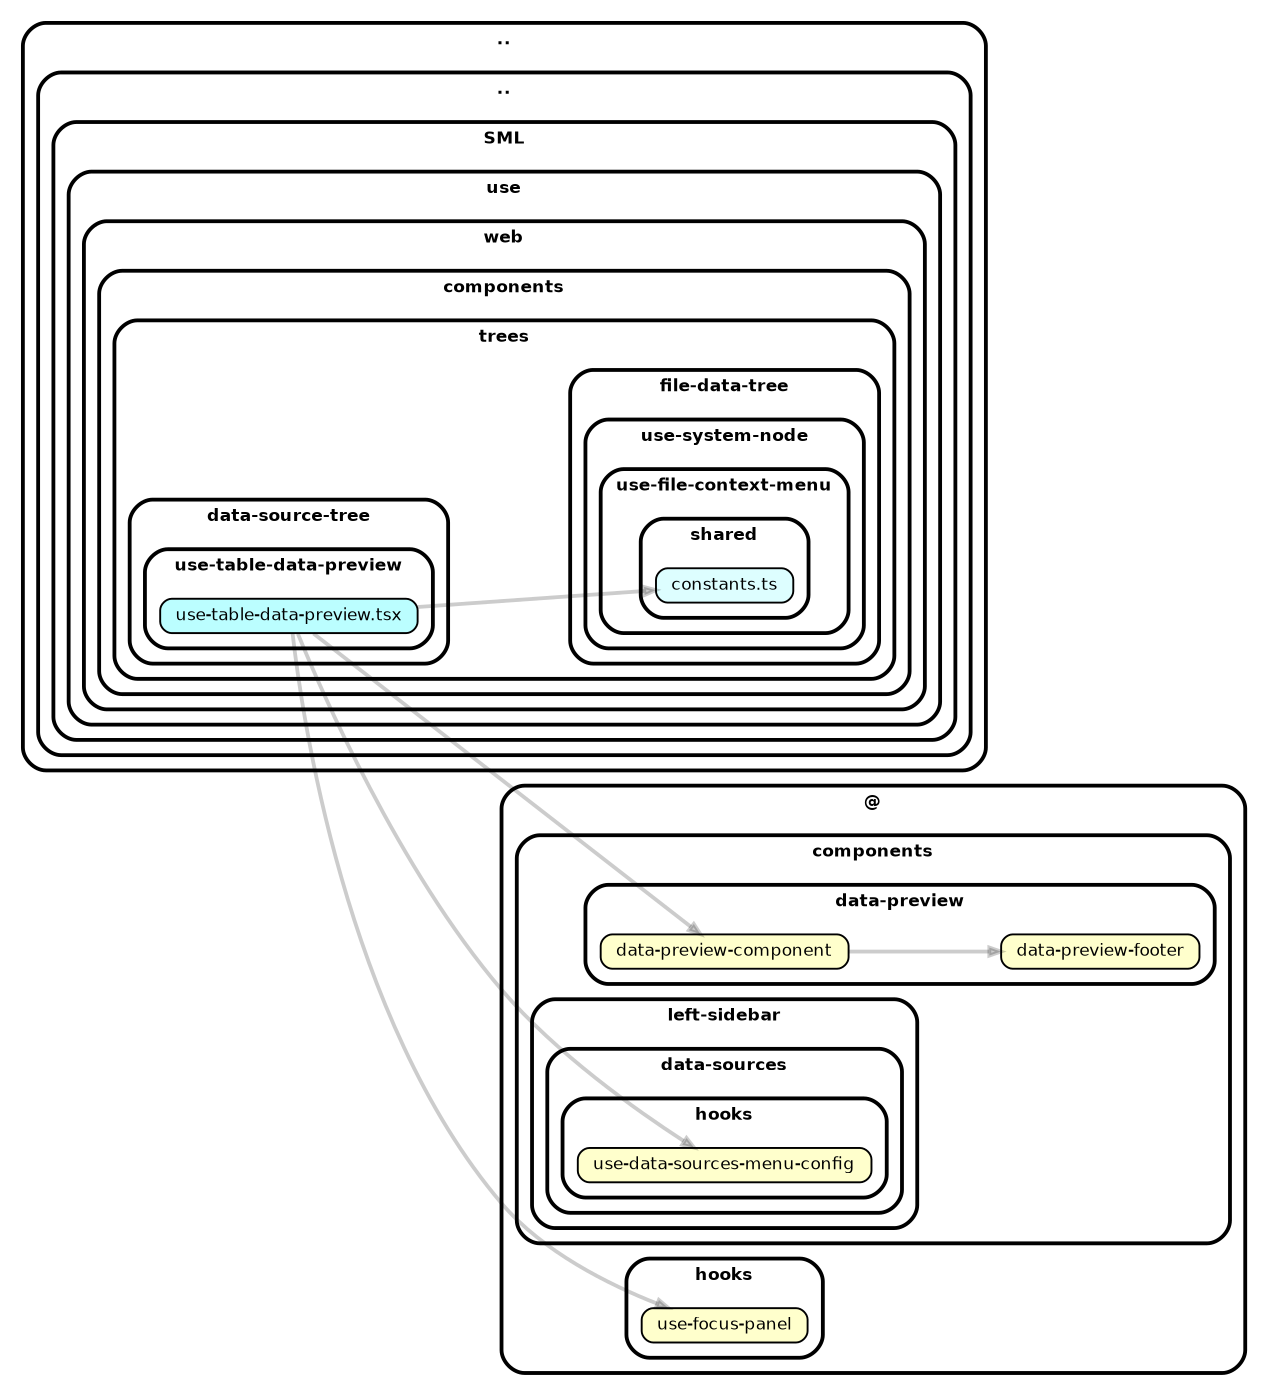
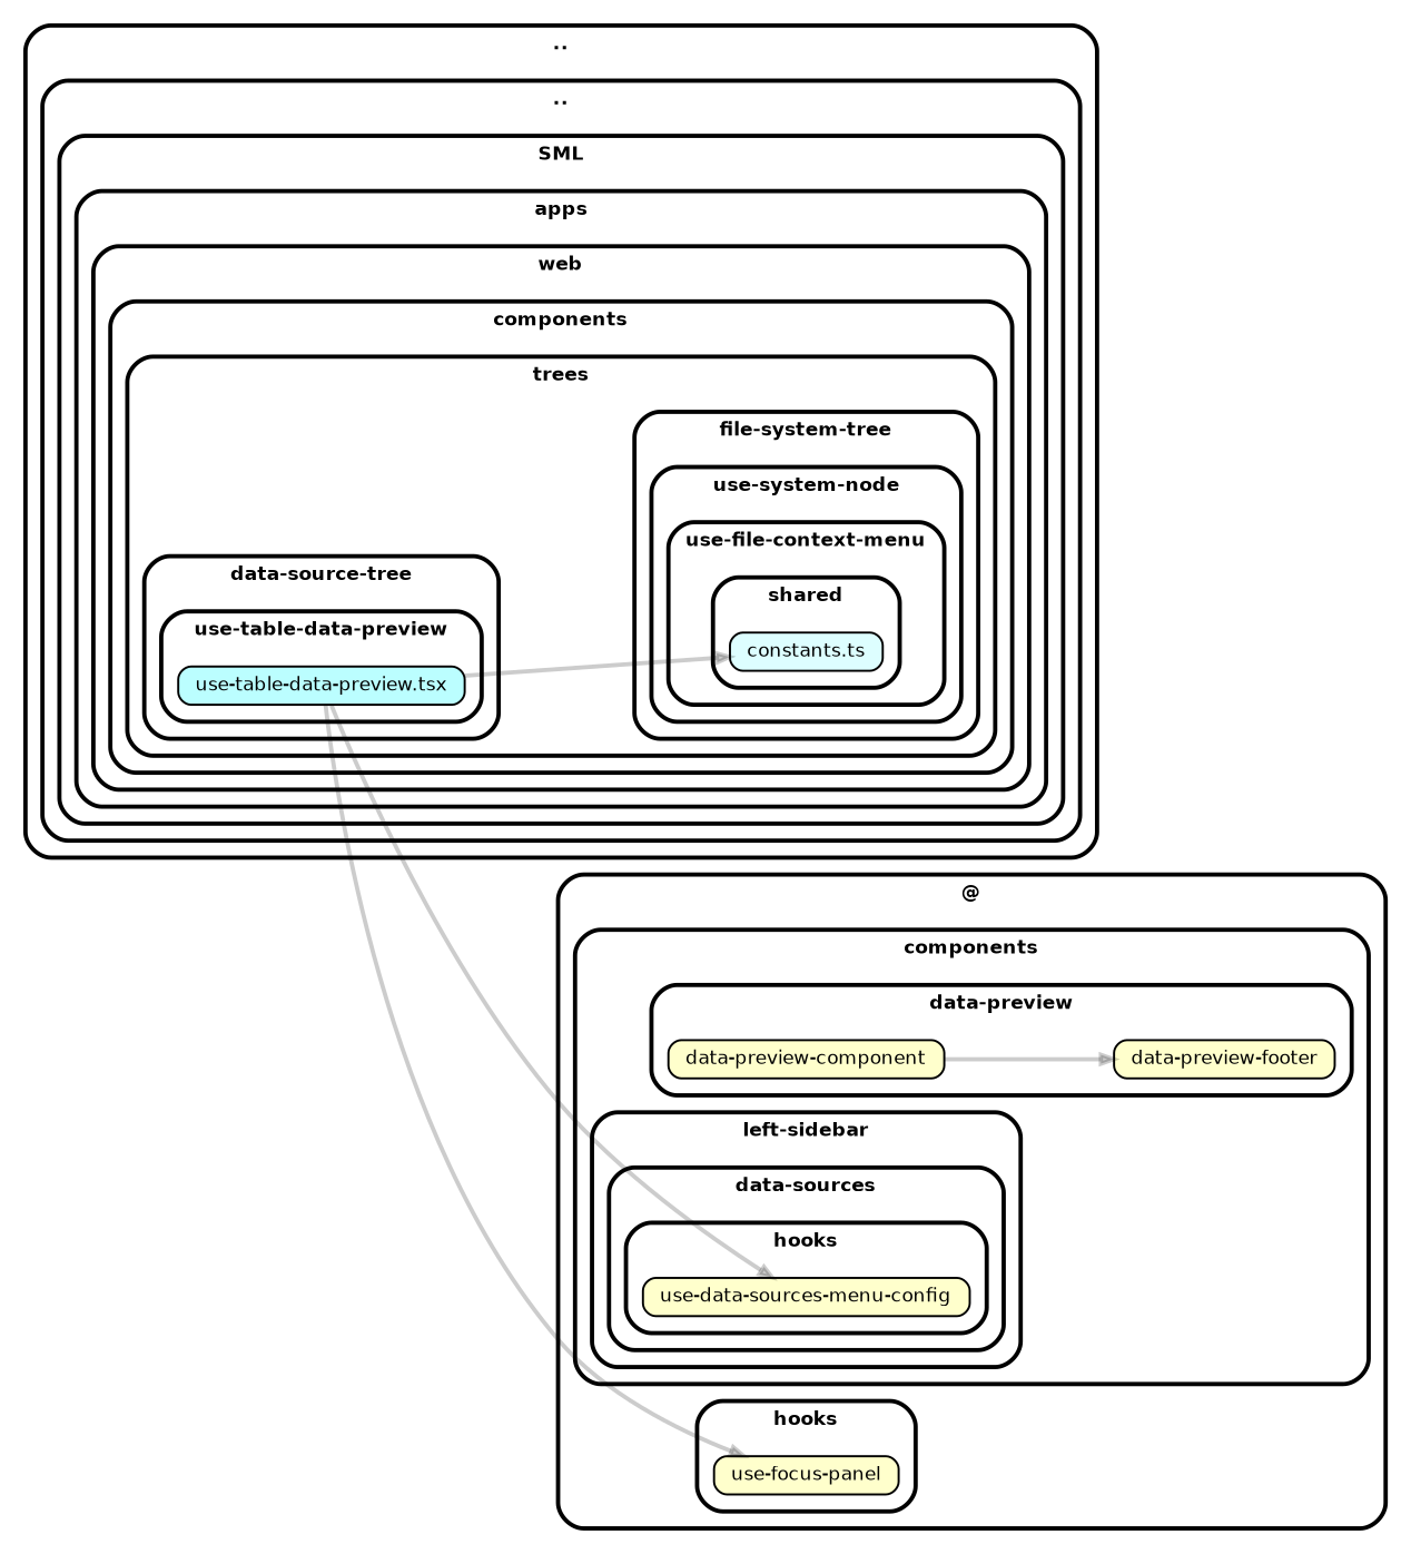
  strict digraph {
    compound=true
    fillcolor="#ffffff"
    fontname="Helvetica-bold"
    fontsize=9
    nodesep=0.16
    rankdir=LR
    ranksep=0.18
    splines=true
    style="rounded,bold,filled"
    node [color=black fillcolor="#ffffcc" fontcolor=black fontname=Helvetica fontsize=9 shape=box style="rounded, filled"]
    edge [arrowhead=normal arrowsize=0.6 color="#00000033" fontname=Helvetica fontsize=9 penwidth=2.0]
    n1 [fillcolor="#bbfeff" height=0.2 label=<use-table-data-preview.tsx>]
    n2 [fillcolor="#ddfeff" height=0.2 label=<constants.ts>]
    n3 [height=0.2 label=<data-preview-component>]
    n4 [height=0.2 label=<data-preview-footer>]
    n5 [height=0.2 label=<use-data-sources-menu-config>]
    n6 [height=0.2 label=<use-focus-panel>]
    subgraph cluster_1 {
      label=".."
      subgraph cluster_2 {
        label=".."
        subgraph cluster_3 {
          label=SML
          subgraph cluster_4 {
-           label=use
+           label=apps
            subgraph cluster_5 {
              label=web
              subgraph cluster_6 {
                label=components
                subgraph cluster_7 {
                  label=trees
                  subgraph cluster_8 {
                    label="data-source-tree"
                    subgraph cluster_9 {
                      label="use-table-data-preview"
                      n1
                    }
                  }
                  subgraph cluster_10 {
-                   label="file-data-tree"
+                   label="file-system-tree"
                    subgraph cluster_11 {
                      label="use-system-node"
                      subgraph cluster_12 {
                        label="use-file-context-menu"
                        subgraph cluster_13 {
                          label=shared
                          n2
                        }
                      }
                    }
                  }
                }
              }
            }
          }
        }
      }
    }
    subgraph cluster_14 {
      label="@"
      subgraph cluster_15 {
        label=components
        subgraph cluster_16 {
          label="data-preview"
          n3
          n4
        }
        subgraph cluster_17 {
          label="left-sidebar"
          subgraph cluster_18 {
            label="data-sources"
            subgraph cluster_19 {
              label=hooks
              n5
            }
          }
        }
      }
      subgraph cluster_20 {
        label=hooks
        n6
      }
    }
    n1 -> n2
-   n1 -> n3
    n1 -> n5
    n1 -> n6
    n3 -> n4
  }
